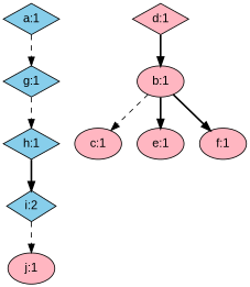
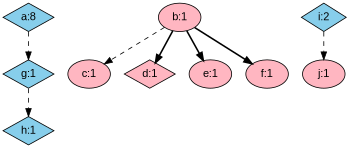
  digraph {
    fontname="Liberation Sans"
    node [fillcolor=lightpink fontname="Liberation Sans" shape=diamond style=filled]
    edge [fontname="Liberation Sans" style=dashed]
-   n1 [fillcolor=skyblue label="a:1"]
+   n1 [fillcolor=skyblue label="a:8"]
    n2 [fillcolor=skyblue label="g:1"]
    n3 [fillcolor=skyblue label="h:1"]
    n4 [label="b:1" shape=ellipse]
    n5 [label="c:1" shape=ellipse]
    n6 [label="d:1"]
    n7 [label="e:1" shape=ellipse]
    n8 [label="f:1" shape=ellipse]
    n9 [fillcolor=skyblue label="i:2"]
    n10 [label="j:1" shape=ellipse]
    n1 -> n2
    n2 -> n3
-   n3 -> n9 [style=bold]
    n4 -> n5
-   n6 -> n4 [style=bold]
+   n4 -> n6 [style=bold]
    n4 -> n7 [style=bold]
    n4 -> n8 [style=bold]
    n9 -> n10
  }
